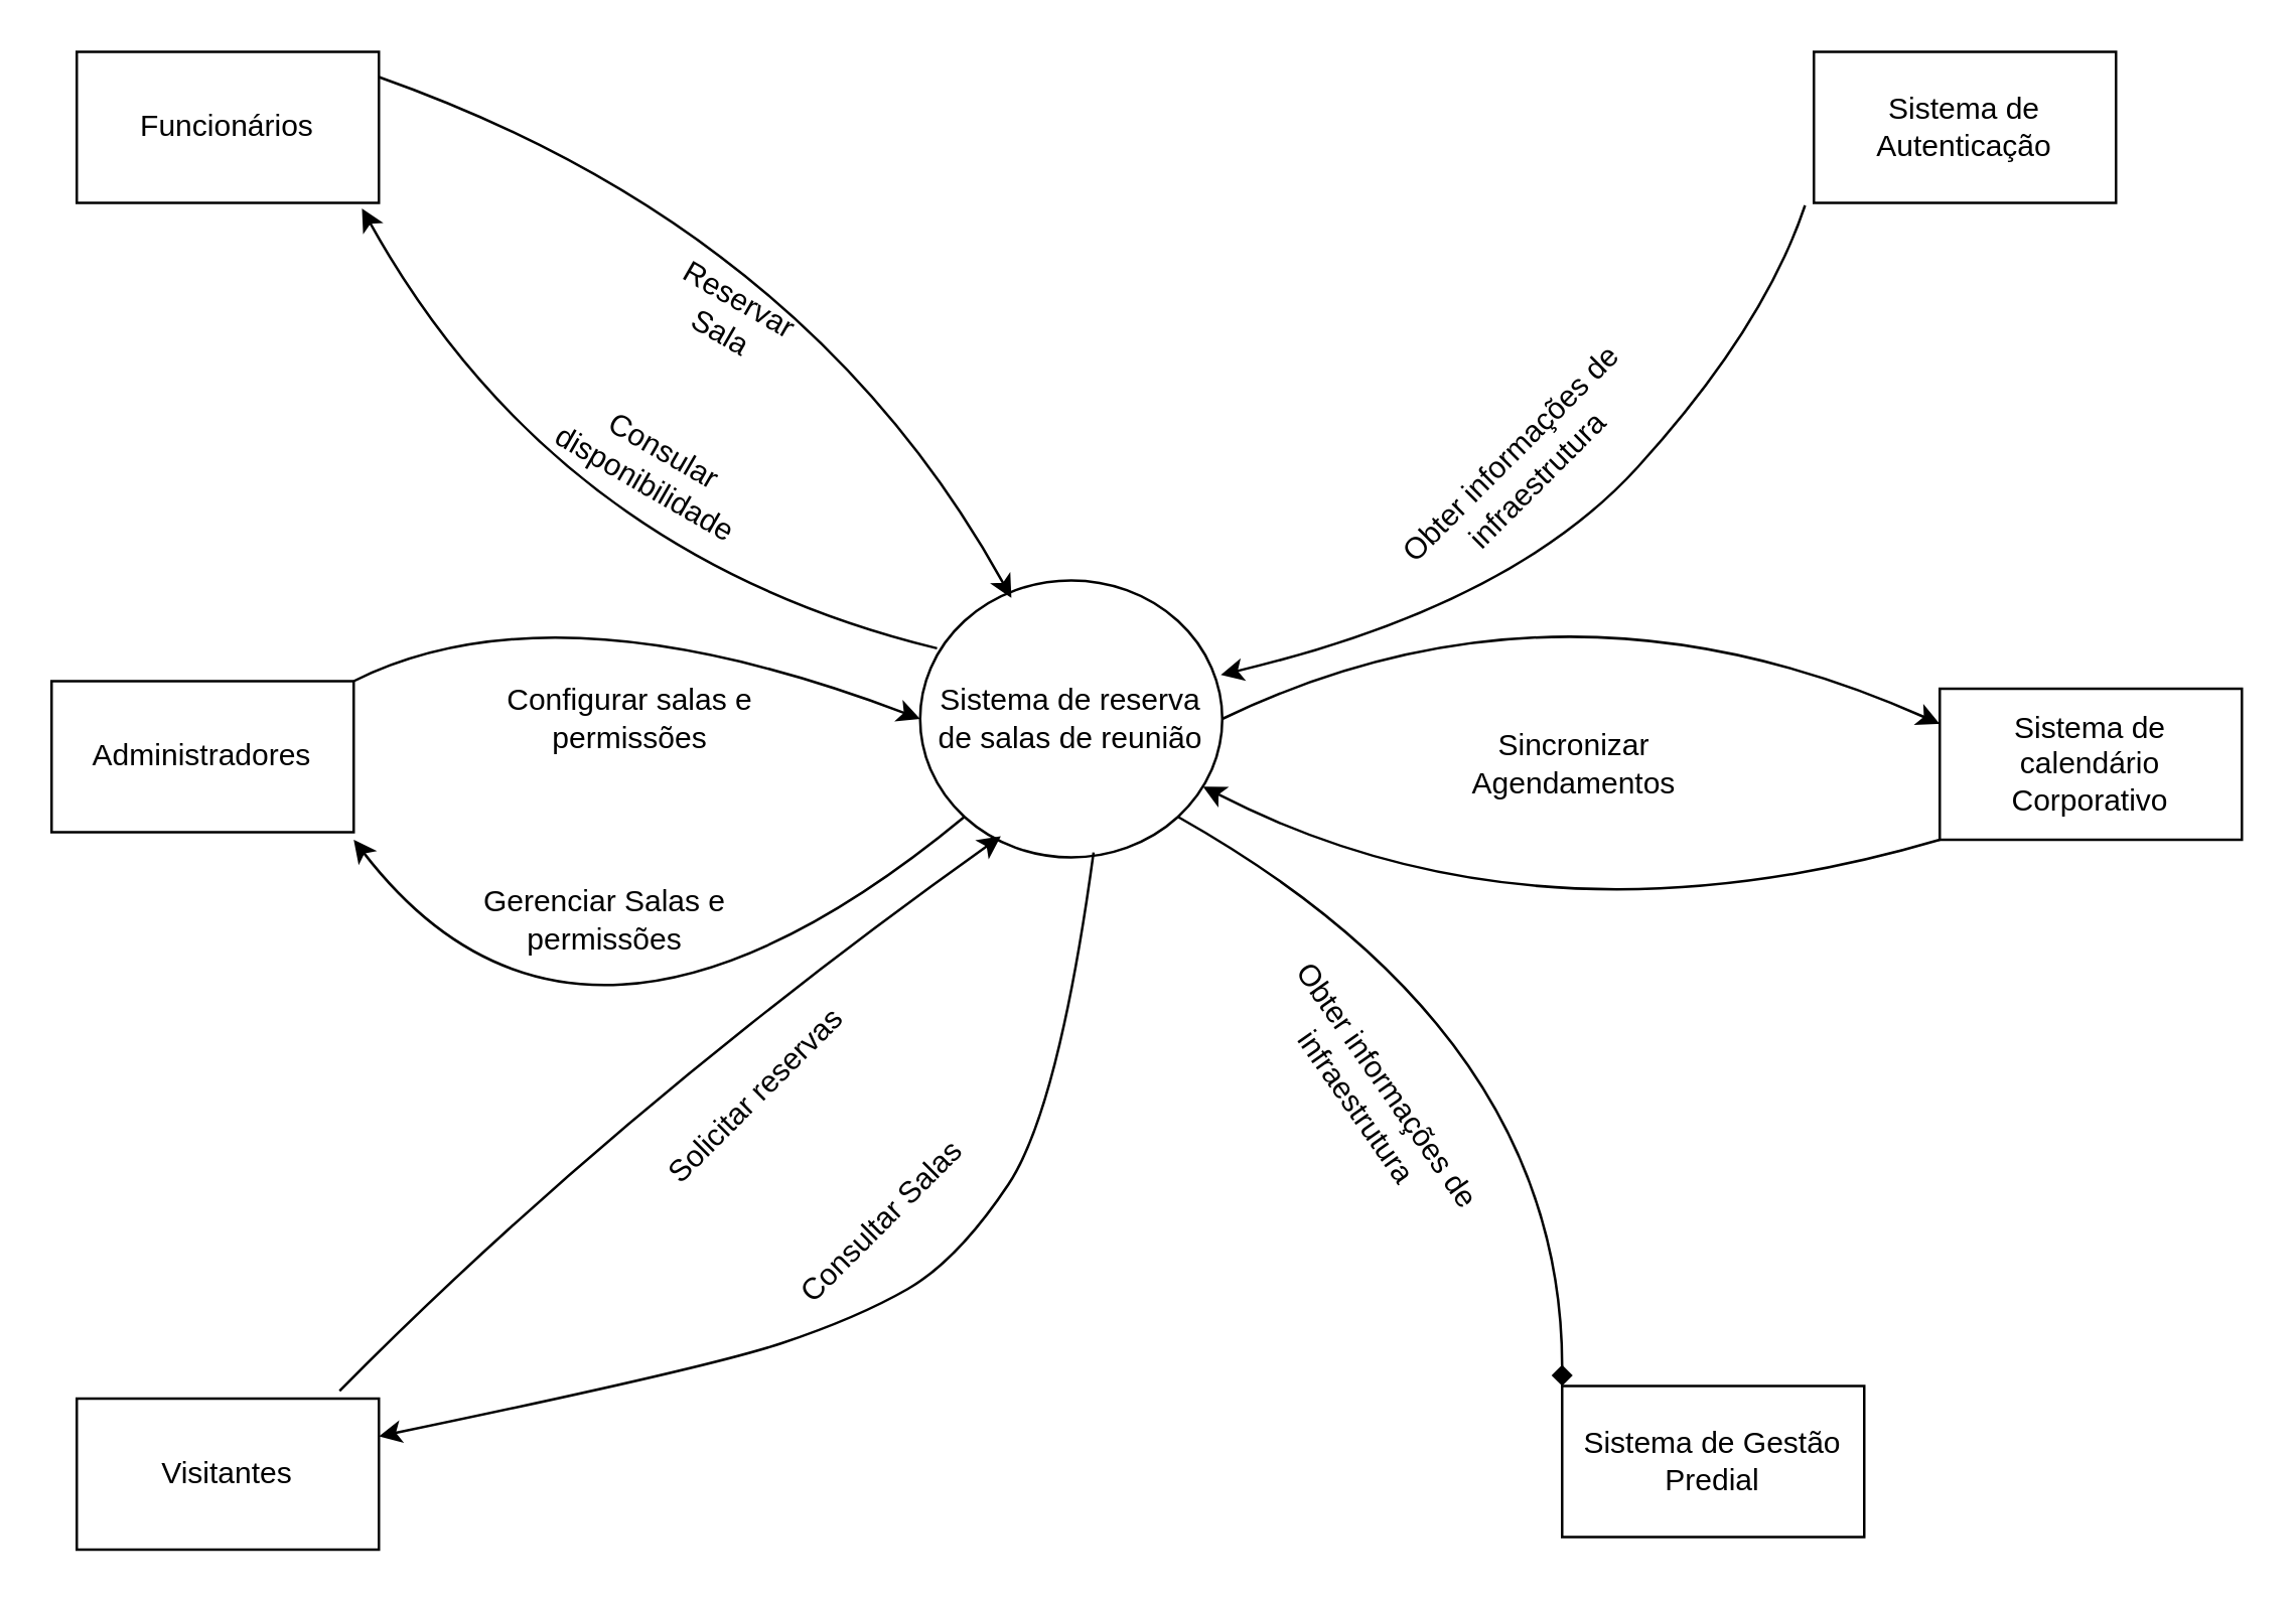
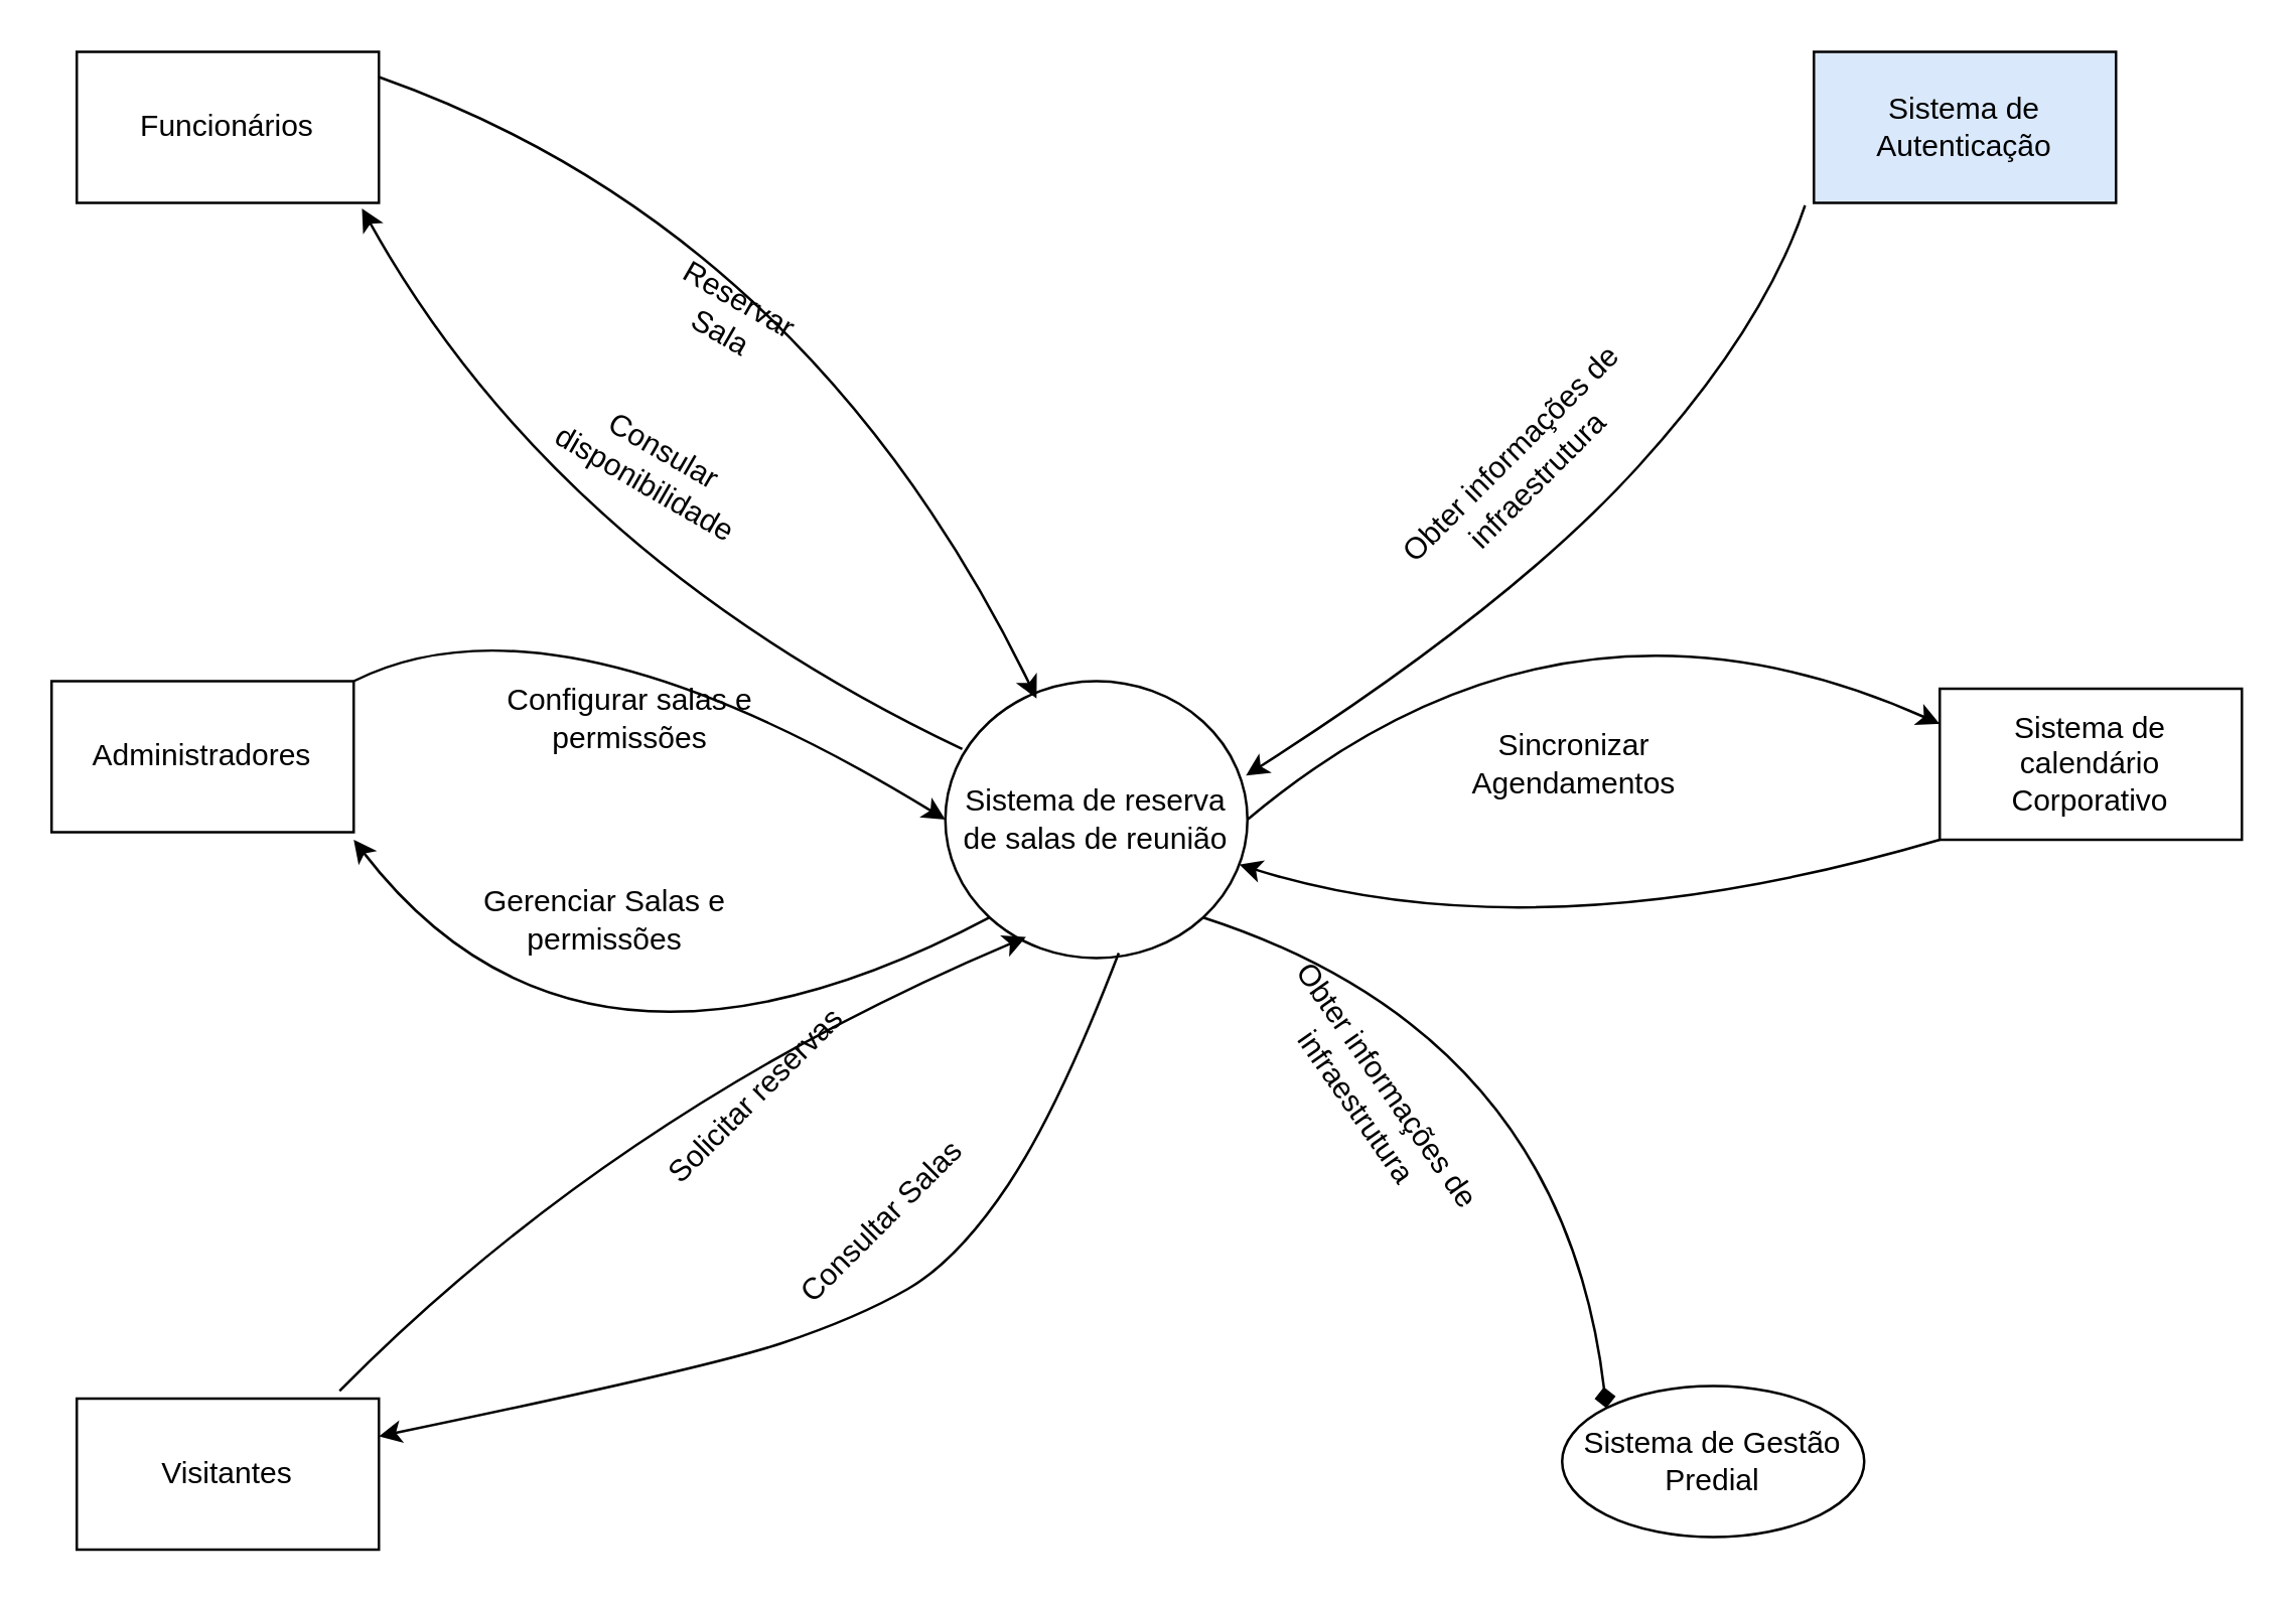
  <mxCell id="0" />
  <mxCell id="1" parent="0" />
- <mxCell id="2" value="Sistema de reserva de salas de reunião" style="ellipse;whiteSpace=wrap;html=1;" vertex="1" parent="1"><mxGeometry x="365" y="230" width="120" height="110" as="geometry" /></mxCell>
+ <mxCell id="2" value="Sistema de reserva de salas de reunião" style="ellipse;whiteSpace=wrap;html=1;" vertex="1" parent="1"><mxGeometry x="375" y="270" width="120" height="110" as="geometry" /></mxCell>
  <mxCell id="3" value="Funcionários" style="rounded=0;whiteSpace=wrap;html=1;" vertex="1" parent="1"><mxGeometry x="30" y="20" width="120" height="60" as="geometry" /></mxCell>
  <mxCell id="4" value="Administradores" style="rounded=0;whiteSpace=wrap;html=1;" vertex="1" parent="1"><mxGeometry x="20" y="270" width="120" height="60" as="geometry" /></mxCell>
  <mxCell id="5" value="Visitantes" style="rounded=0;whiteSpace=wrap;html=1;" vertex="1" parent="1"><mxGeometry x="30" y="555" width="120" height="60" as="geometry" /></mxCell>
- <mxCell id="6" value="Sistema de Autenticação" style="rounded=0;whiteSpace=wrap;html=1;" vertex="1" parent="1"><mxGeometry x="720" y="20" width="120" height="60" as="geometry" /></mxCell>
+ <mxCell id="6" value="Sistema de Autenticação" style="rounded=0;whiteSpace=wrap;html=1;fillColor=#dae8fc;" vertex="1" parent="1"><mxGeometry x="720" y="20" width="120" height="60" as="geometry" /></mxCell>
  <mxCell id="7" value="Sistema de calendário Corporativo" style="rounded=0;whiteSpace=wrap;html=1;" vertex="1" parent="1"><mxGeometry x="770" y="273" width="120" height="60" as="geometry" /></mxCell>
- <mxCell id="8" value="Sistema de Gestão Predial" style="rounded=0;whiteSpace=wrap;html=1;" vertex="1" parent="1"><mxGeometry x="620" y="550" width="120" height="60" as="geometry" /></mxCell>
+ <mxCell id="8" value="Sistema de Gestão Predial" style="ellipse;whiteSpace=wrap;html=1;" vertex="1" parent="1"><mxGeometry x="620" y="550" width="120" height="60" as="geometry" /></mxCell>
  <mxCell id="9" value="Consular disponibilidade" style="text;html=1;align=center;verticalAlign=middle;whiteSpace=wrap;rounded=0;rotation=30;" vertex="1" parent="1"><mxGeometry x="230" y="170" width="60" height="30" as="geometry" /></mxCell>
  <mxCell id="10" value="Reservar Sala" style="text;html=1;align=center;verticalAlign=middle;whiteSpace=wrap;rounded=0;rotation=30;" vertex="1" parent="1"><mxGeometry x="260" y="110" width="60" height="30" as="geometry" /></mxCell>
  <mxCell id="11" value="Configurar salas e permissões" style="text;html=1;align=center;verticalAlign=middle;whiteSpace=wrap;rounded=0;rotation=0;" vertex="1" parent="1"><mxGeometry x="200" y="270" width="100" height="30" as="geometry" /></mxCell>
  <mxCell id="12" value="Gerenciar Salas e permissões" style="text;html=1;align=center;verticalAlign=middle;whiteSpace=wrap;rounded=0;rotation=0;" vertex="1" parent="1"><mxGeometry x="190" y="350" width="100" height="30" as="geometry" /></mxCell>
  <mxCell id="13" value="" style="curved=1;endArrow=classic;html=1;rounded=0;exitX=0.87;exitY=-0.051;exitDx=0;exitDy=0;exitPerimeter=0;entryX=0.267;entryY=0.924;entryDx=0;entryDy=0;entryPerimeter=0;" edge="1" parent="1" source="5" target="2"><mxGeometry width="50" height="50" relative="1" as="geometry"><mxPoint x="245" y="510" as="sourcePoint" /><mxPoint x="400" y="340" as="targetPoint" /><Array as="points"><mxPoint x="245" y="440" /></Array></mxGeometry></mxCell>
  <mxCell id="14" value="" style="curved=1;endArrow=classic;html=1;rounded=0;exitX=0.574;exitY=0.982;exitDx=0;exitDy=0;exitPerimeter=0;entryX=1;entryY=0.25;entryDx=0;entryDy=0;" edge="1" parent="1" source="2" target="5"><mxGeometry width="50" height="50" relative="1" as="geometry"><mxPoint x="465" y="363" as="sourcePoint" /><mxPoint x="250" y="603" as="targetPoint" /><Array as="points"><mxPoint x="420" y="440" /><mxPoint x="380" y="500" /><mxPoint x="340" y="523" /><mxPoint x="280" y="543" /></Array></mxGeometry></mxCell>
  <mxCell id="15" value="" style="curved=1;endArrow=classic;html=1;rounded=0;exitX=0;exitY=1;exitDx=0;exitDy=0;" edge="1" parent="1" source="2"><mxGeometry width="50" height="50" relative="1" as="geometry"><mxPoint x="270" y="420" as="sourcePoint" /><mxPoint x="140" y="333" as="targetPoint" /><Array as="points"><mxPoint x="230" y="450" /></Array></mxGeometry></mxCell>
  <mxCell id="16" value="" style="curved=1;endArrow=classic;html=1;rounded=0;exitX=0;exitY=1;exitDx=0;exitDy=0;entryX=0;entryY=0.5;entryDx=0;entryDy=0;" edge="1" parent="1" target="2"><mxGeometry width="50" height="50" relative="1" as="geometry"><mxPoint x="140" y="270" as="sourcePoint" /><mxPoint x="-102" y="279" as="targetPoint" /><Array as="points"><mxPoint x="220" y="230" /></Array></mxGeometry></mxCell>
  <mxCell id="17" value="" style="curved=1;endArrow=classic;html=1;rounded=0;exitX=0;exitY=1;exitDx=0;exitDy=0;entryX=0.302;entryY=0.063;entryDx=0;entryDy=0;entryPerimeter=0;" edge="1" parent="1" target="2"><mxGeometry width="50" height="50" relative="1" as="geometry"><mxPoint x="150" y="30" as="sourcePoint" /><mxPoint x="375" y="45" as="targetPoint" /><Array as="points"><mxPoint x="320" y="90" /></Array></mxGeometry></mxCell>
  <mxCell id="18" value="" style="curved=1;endArrow=classic;html=1;rounded=0;exitX=0.056;exitY=0.245;exitDx=0;exitDy=0;exitPerimeter=0;entryX=0.944;entryY=1.037;entryDx=0;entryDy=0;entryPerimeter=0;" edge="1" parent="1" source="2" target="3"><mxGeometry width="50" height="50" relative="1" as="geometry"><mxPoint x="332" y="147" as="sourcePoint" /><mxPoint x="90" y="156" as="targetPoint" /><Array as="points"><mxPoint x="220" y="220" /></Array></mxGeometry></mxCell>
  <mxCell id="19" value="Solicitar reservas" style="text;html=1;align=center;verticalAlign=middle;whiteSpace=wrap;rounded=0;rotation=-45;" vertex="1" parent="1"><mxGeometry x="250" y="420" width="100" height="30" as="geometry" /></mxCell>
  <mxCell id="20" value="Consultar Salas" style="text;html=1;align=center;verticalAlign=middle;whiteSpace=wrap;rounded=0;rotation=-45;" vertex="1" parent="1"><mxGeometry x="300" y="470" width="100" height="30" as="geometry" /></mxCell>
  <mxCell id="21" value="" style="curved=1;endArrow=diamond;html=1;rounded=0;entryX=0;entryY=0;entryDx=0;entryDy=0;exitX=1;exitY=1;exitDx=0;exitDy=0;" edge="1" parent="1" source="2" target="8"><mxGeometry width="50" height="50" relative="1" as="geometry"><mxPoint x="500" y="310" as="sourcePoint" /><mxPoint x="683" y="385" as="targetPoint" /><Array as="points"><mxPoint x="620" y="410" /></Array></mxGeometry></mxCell>
  <mxCell id="22" value="Obter informações de infraestrutura" style="text;html=1;align=center;verticalAlign=middle;whiteSpace=wrap;rounded=0;rotation=55;" vertex="1" parent="1"><mxGeometry x="480" y="420" width="130" height="30" as="geometry" /></mxCell>
  <mxCell id="23" value="" style="curved=1;endArrow=classic;html=1;rounded=0;entryX=0.995;entryY=0.341;entryDx=0;entryDy=0;exitX=0.986;exitY=0.647;exitDx=0;exitDy=0;exitPerimeter=0;entryPerimeter=0;" edge="1" parent="1" target="2"><mxGeometry width="50" height="50" relative="1" as="geometry"><mxPoint x="716.49" y="81" as="sourcePoint" /><mxPoint x="1013.49" y="330" as="targetPoint" /><Array as="points"><mxPoint x="700" y="130" /><mxPoint x="600" y="240" /></Array></mxGeometry></mxCell>
  <mxCell id="24" value="Obter informações de infraestrutura" style="text;html=1;align=center;verticalAlign=middle;whiteSpace=wrap;rounded=0;rotation=-45;" vertex="1" parent="1"><mxGeometry x="540" y="170" width="130" height="30" as="geometry" /></mxCell>
  <mxCell id="25" value="" style="curved=1;endArrow=classic;html=1;rounded=0;exitX=1;exitY=0.5;exitDx=0;exitDy=0;entryX=0.302;entryY=0.063;entryDx=0;entryDy=0;entryPerimeter=0;" edge="1" parent="1" source="2"><mxGeometry width="50" height="50" relative="1" as="geometry"><mxPoint x="519" y="80" as="sourcePoint" /><mxPoint x="770" y="287" as="targetPoint" /><Array as="points"><mxPoint x="620" y="220" /></Array></mxGeometry></mxCell>
  <mxCell id="26" value="" style="curved=1;endArrow=classic;html=1;rounded=0;exitX=0.056;exitY=0.245;exitDx=0;exitDy=0;exitPerimeter=0;" edge="1" parent="1" target="2"><mxGeometry width="50" height="50" relative="1" as="geometry"><mxPoint x="770" y="333" as="sourcePoint" /><mxPoint x="541" y="158" as="targetPoint" /><Array as="points"><mxPoint x="610" y="380" /></Array></mxGeometry></mxCell>
  <mxCell id="27" value="Sincronizar Agendamentos" style="text;html=1;align=center;verticalAlign=middle;whiteSpace=wrap;rounded=0;rotation=0;" vertex="1" parent="1"><mxGeometry x="560" y="288" width="130" height="30" as="geometry" /></mxCell>
